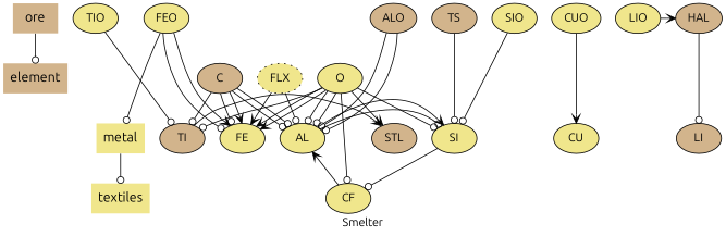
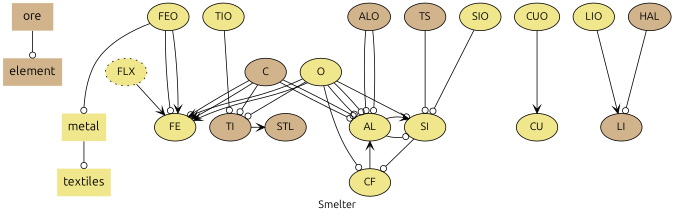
  digraph {
    fontname=Ubuntu
    label=Smelter
    node [fillcolor=khaki fontname=Ubuntu style=filled]
    edge [arrowhead=odot fontname=Ubuntu]
    ore [fillcolor=tan fontsize=16 shape=plaintext]
    element [fillcolor=tan fontsize=16 shape=plaintext]
    metal [fontsize=16 shape=plaintext]
    textiles [fontsize=16 shape=plaintext]
    ALO [fillcolor=tan]
    FEO
    CUO
    TIO
    SIO
    LIO
    HAL [fillcolor=tan]
    TS [fillcolor=tan]
    C [fillcolor=tan]
    CU
    TI [fillcolor=tan]
    FE
    AL
    LI [fillcolor=tan]
    SI
    STL [fillcolor=tan]
    CF
    FLX [style="dotted,filled"]
    O
    subgraph sub_1 {
      ore
      element
      metal
      textiles
    }
    subgraph sub_2 {
      rank=same
      ore
      ALO
      FEO
      CUO
      TIO
      SIO
      LIO
      HAL
      TS
    }
    subgraph sub_3 {
      rank=same
      element
      C
    }
    subgraph sub_4 {
      rank=same
      metal
      CU
      TI
      FE
      AL
      LI
      SI
      STL
    }
    subgraph sub_5 {
      rank=same
      textiles
      CF
    }
    ore -> element
    metal -> textiles
    ALO -> AL
    ALO -> AL
    FEO -> metal
    FEO -> FE
    FEO -> FE [arrowhead=vee]
    CUO -> CU [arrowhead=vee]
    TIO -> TI
    SIO -> SI
-   LIO -> HAL [arrowhead=vee]
+   LIO -> LI [arrowhead=vee]
    HAL -> LI
    TS -> SI
    C -> TI
    C -> FE
    C -> FE [arrowhead=vee]
    C -> AL
    C -> AL
    TI -> STL [arrowhead=vee]
    AL -> SI
    AL -> SI [arrowhead=vee]
    SI -> CF
    CF -> AL [arrowhead=vee]
    FLX -> FE [arrowhead=vee]
-   FLX -> AL
    O -> TI
    O -> FE [arrowhead=vee]
    O -> FE [arrowhead=vee]
    O -> AL
    O -> AL
    O -> SI
-   O -> STL [arrowhead=vee]
    O -> CF
  }
